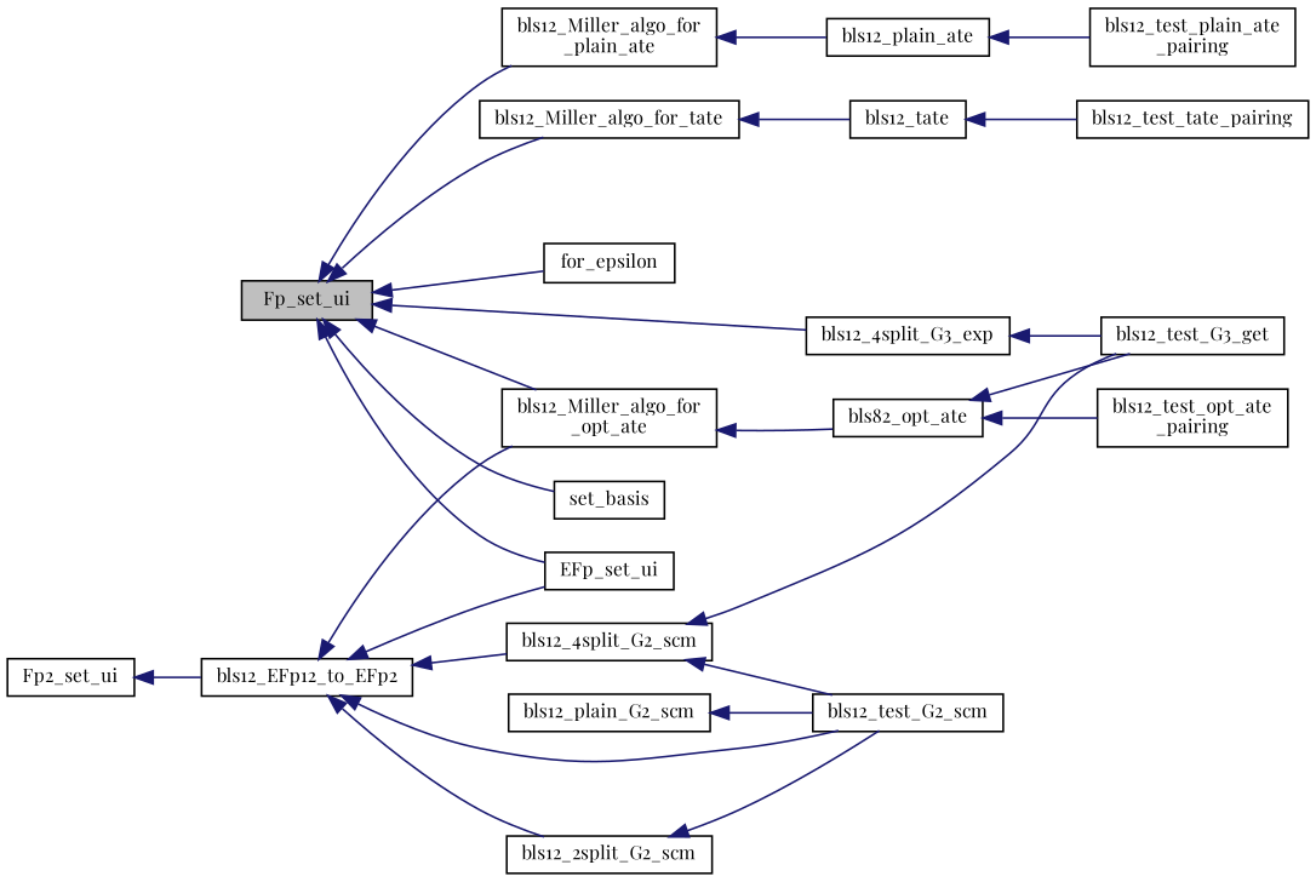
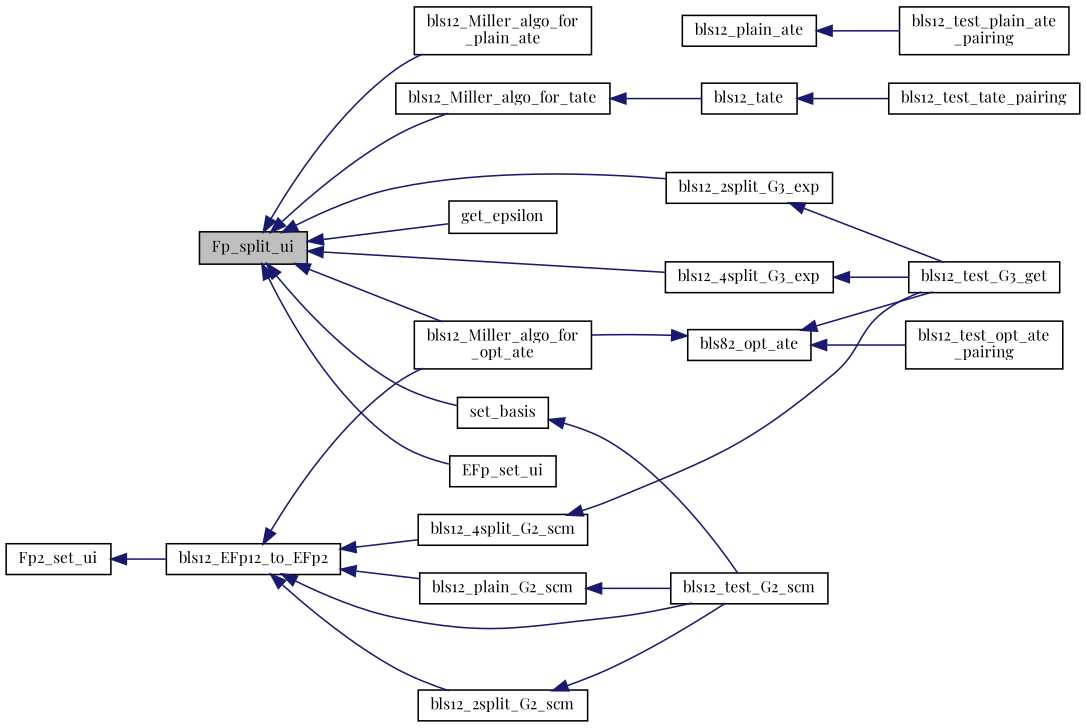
  digraph {
    fontname="Playfair Display"
    rankdir=LR
    node [color=black fillcolor=white fontname="Playfair Display" fontsize=10 shape=record style=filled]
    edge [color=midnightblue dir=back fontname="Playfair Display" fontsize=10 labelfontname=Helvetica labelfontsize=10 style=solid]
-   n1 [fillcolor=grey75 fontcolor=black height=0.2 label=Fp_set_ui width=0.4]
+   n1 [fillcolor=grey75 fontcolor=black height=0.2 label=Fp_split_ui width=0.4]
+   n2 [height=0.2 label=bls12_2split_G3_exp width=0.4]
    n3 [height=0.2 label=bls12_4split_G3_exp width=0.4]
    n4 [height=0.2 label="bls12_Miller_algo_for\l_opt_ate" width=0.4]
    n5 [height=0.2 label="bls12_Miller_algo_for\l_plain_ate" width=0.4]
    n6 [height=0.2 label=bls12_Miller_algo_for_tate width=0.4]
    n7 [height=0.2 label=EFp_set_ui width=0.4]
    n8 [height=0.2 label=set_basis width=0.4]
-   n9 [height=0.2 label=for_epsilon width=0.4]
+   n9 [height=0.2 label=get_epsilon width=0.4]
    n10 [height=0.2 label=bls12_test_G3_get width=0.4]
    n11 [height=0.2 label=bls82_opt_ate width=0.4]
    n12 [height=0.2 label=bls12_plain_ate width=0.4]
    n13 [height=0.2 label=bls12_tate width=0.4]
    n14 [height=0.2 label=Fp2_set_ui width=0.4]
    n15 [height=0.2 label=bls12_EFp12_to_EFp2 width=0.4]
    n16 [height=0.2 label="bls12_test_opt_ate\l_pairing" width=0.4]
    n17 [height=0.2 label="bls12_test_plain_ate\l_pairing" width=0.4]
    n18 [height=0.2 label=bls12_test_tate_pairing width=0.4]
    n19 [height=0.2 label=bls12_2split_G2_scm width=0.4]
    n20 [height=0.2 label=bls12_4split_G2_scm width=0.4]
    n21 [height=0.2 label=bls12_plain_G2_scm width=0.4]
    n22 [height=0.2 label=bls12_test_G2_scm width=0.4]
+   n1 -> n2
    n1 -> n3
    n1 -> n4
    n1 -> n5
    n1 -> n6
    n1 -> n7
    n1 -> n8
    n1 -> n9
+   n2 -> n10
    n3 -> n10
-   n4 -> n11
-   n5 -> n12
+   n11 -> n4
    n6 -> n13
    n11 -> n10
    n11 -> n16
    n12 -> n17
    n13 -> n18
    n14 -> n15
    n15 -> n4
    n15 -> n19
    n15 -> n20
-   n15 -> n7
+   n15 -> n21
    n15 -> n22
    n19 -> n22
    n20 -> n10
-   n20 -> n22
+   n8 -> n22
    n21 -> n22
  }
